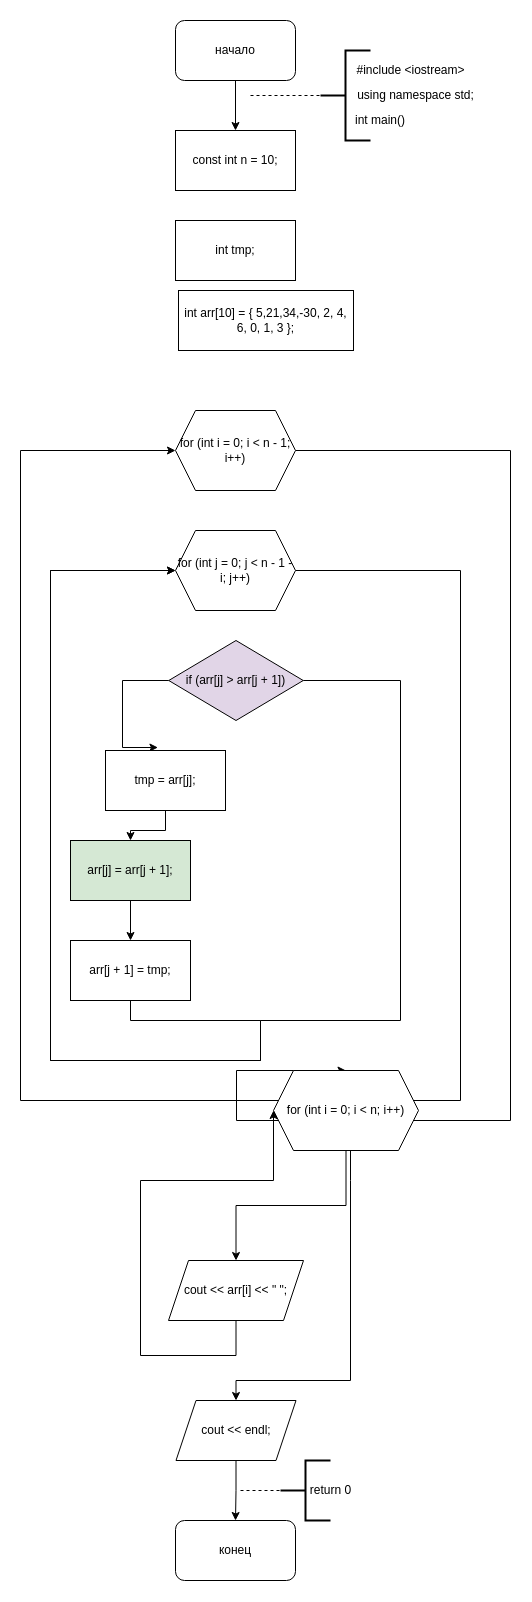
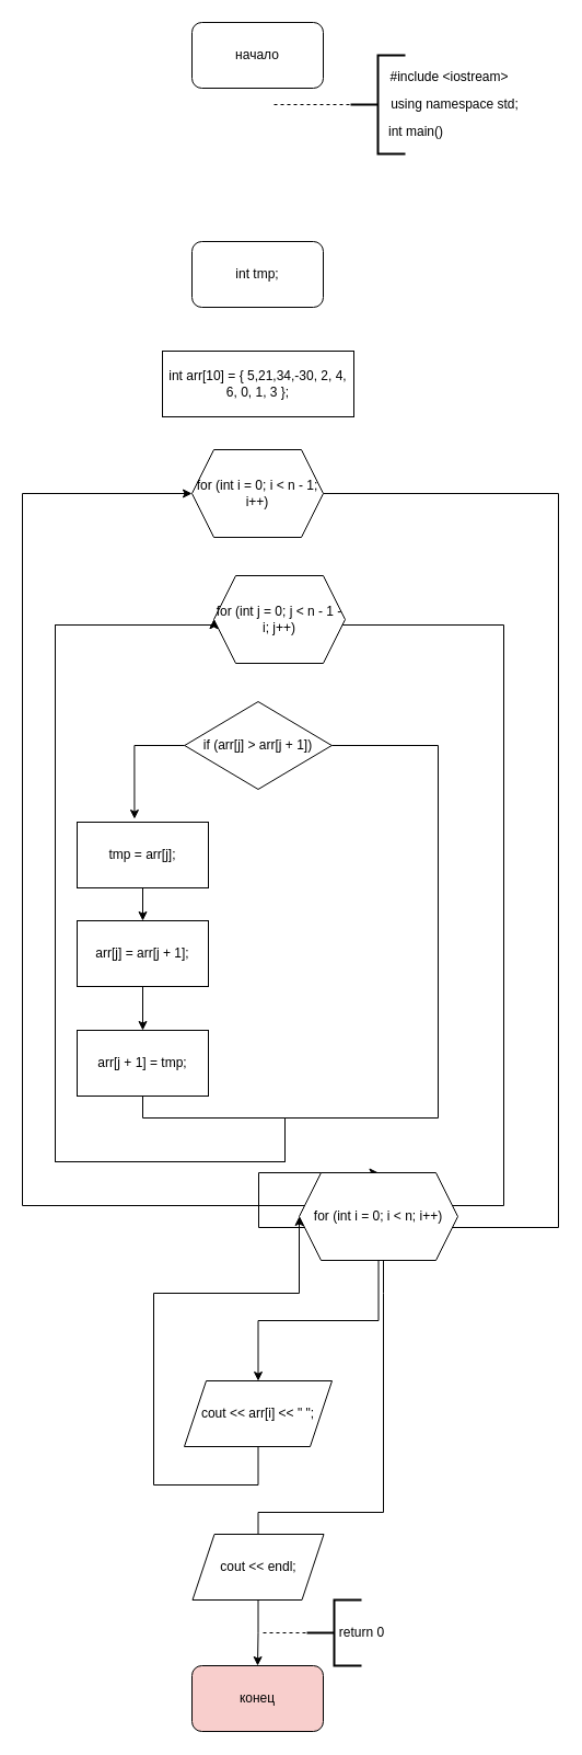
  <mxCell id="0" />
  <mxCell id="1" parent="0" />
- <mxCell id="2" style="edgeStyle=orthogonalEdgeStyle;rounded=0;orthogonalLoop=1;jettySize=auto;html=1;entryX=0.5;entryY=0;entryDx=0;entryDy=0;" edge="1" parent="1" source="3" target="9"><mxGeometry relative="1" as="geometry" /></mxCell>
  <mxCell id="3" value="начало" style="rounded=1;whiteSpace=wrap;html=1;" vertex="1" parent="1"><mxGeometry x="175" y="20" width="120" height="60" as="geometry" /></mxCell>
  <mxCell id="4" value="" style="strokeWidth=2;html=1;shape=mxgraph.flowchart.annotation_2;align=left;labelPosition=right;pointerEvents=1;" vertex="1" parent="1"><mxGeometry x="320" y="50" width="50" height="90" as="geometry" /></mxCell>
  <mxCell id="5" value="#include &amp;lt;iostream&amp;gt;" style="text;html=1;align=center;verticalAlign=middle;resizable=0;points=[];autosize=1;strokeColor=none;fillColor=none;" vertex="1" parent="1"><mxGeometry x="350" y="60" width="120" height="20" as="geometry" /></mxCell>
  <mxCell id="6" value="using namespace std;" style="text;html=1;align=center;verticalAlign=middle;resizable=0;points=[];autosize=1;strokeColor=none;fillColor=none;" vertex="1" parent="1"><mxGeometry x="350" y="85" width="130" height="20" as="geometry" /></mxCell>
  <mxCell id="7" value="int main()" style="text;html=1;strokeColor=none;fillColor=none;align=center;verticalAlign=middle;whiteSpace=wrap;rounded=0;" vertex="1" parent="1"><mxGeometry x="350" y="105" width="60" height="30" as="geometry" /></mxCell>
  <mxCell id="8" value="" style="endArrow=none;dashed=1;html=1;rounded=0;entryX=0;entryY=0.5;entryDx=0;entryDy=0;entryPerimeter=0;" edge="1" parent="1" target="4"><mxGeometry width="50" height="50" relative="1" as="geometry"><mxPoint x="250" y="95" as="sourcePoint" /><mxPoint x="260" y="140" as="targetPoint" /></mxGeometry></mxCell>
- <mxCell id="9" value="const int n = 10;" style="rounded=0;whiteSpace=wrap;html=1;" vertex="1" parent="1"><mxGeometry x="175" y="130" width="120" height="60" as="geometry" /></mxCell>
- <mxCell id="10" value="int tmp;" style="rounded=0;whiteSpace=wrap;html=1;" vertex="1" parent="1"><mxGeometry x="175" y="220" width="120" height="60" as="geometry" /></mxCell>
- <mxCell id="11" value="int arr[10] = { 5,21,34,-30, 2, 4, 6, 0, 1, 3 };" style="rounded=0;whiteSpace=wrap;html=1;" vertex="1" parent="1"><mxGeometry x="178" y="290" width="175" height="60" as="geometry" /></mxCell>
+ <mxCell id="10" value="int tmp;" style="whiteSpace=wrap;html=1;rounded=1;" vertex="1" parent="1"><mxGeometry x="175" y="220" width="120" height="60" as="geometry" /></mxCell>
+ <mxCell id="11" value="int arr[10] = { 5,21,34,-30, 2, 4, 6, 0, 1, 3 };" style="rounded=0;whiteSpace=wrap;html=1;" vertex="1" parent="1"><mxGeometry x="148" y="320" width="175" height="60" as="geometry" /></mxCell>
  <mxCell id="12" style="edgeStyle=orthogonalEdgeStyle;rounded=0;orthogonalLoop=1;jettySize=auto;html=1;entryX=0.5;entryY=0;entryDx=0;entryDy=0;" edge="1" parent="1" source="13" target="27"><mxGeometry relative="1" as="geometry"><Array as="points"><mxPoint x="510" y="450" /><mxPoint x="510" y="1120" /><mxPoint x="236" y="1120" /></Array></mxGeometry></mxCell>
  <mxCell id="13" value="for (int i = 0; i &lt; n - 1; i++)" style="shape=hexagon;perimeter=hexagonPerimeter2;whiteSpace=wrap;html=1;fixedSize=1;" vertex="1" parent="1"><mxGeometry x="175" y="410" width="120" height="80" as="geometry" /></mxCell>
  <mxCell id="14" style="edgeStyle=orthogonalEdgeStyle;rounded=0;orthogonalLoop=1;jettySize=auto;html=1;entryX=0;entryY=0.5;entryDx=0;entryDy=0;" edge="1" parent="1" source="15" target="13"><mxGeometry relative="1" as="geometry"><mxPoint x="10" y="460" as="targetPoint" /><Array as="points"><mxPoint x="460" y="570" /><mxPoint x="460" y="1100" /><mxPoint x="20" y="1100" /><mxPoint x="20" y="450" /></Array></mxGeometry></mxCell>
- <mxCell id="15" value="for (int j = 0; j &lt; n - 1 - i; j++)" style="shape=hexagon;perimeter=hexagonPerimeter2;whiteSpace=wrap;html=1;fixedSize=1;" vertex="1" parent="1"><mxGeometry x="175" y="530" width="120" height="80" as="geometry" /></mxCell>
+ <mxCell id="15" value="for (int j = 0; j &lt; n - 1 - i; j++)" style="shape=hexagon;perimeter=hexagonPerimeter2;whiteSpace=wrap;html=1;fixedSize=1;" vertex="1" parent="1"><mxGeometry x="195" y="525" width="120" height="80" as="geometry" /></mxCell>
  <mxCell id="16" style="edgeStyle=orthogonalEdgeStyle;rounded=0;orthogonalLoop=1;jettySize=auto;html=1;entryX=0.437;entryY=-0.05;entryDx=0;entryDy=0;entryPerimeter=0;" edge="1" parent="1" source="18" target="20"><mxGeometry relative="1" as="geometry"><Array as="points"><mxPoint x="122" y="680" /></Array></mxGeometry></mxCell>
  <mxCell id="17" style="edgeStyle=orthogonalEdgeStyle;rounded=0;orthogonalLoop=1;jettySize=auto;html=1;entryX=0;entryY=0.5;entryDx=0;entryDy=0;" edge="1" parent="1" source="18" target="15"><mxGeometry relative="1" as="geometry"><mxPoint x="10" y="590" as="targetPoint" /><Array as="points"><mxPoint x="400" y="680" /><mxPoint x="400" y="1020" /><mxPoint x="260" y="1020" /><mxPoint x="260" y="1060" /><mxPoint x="50" y="1060" /><mxPoint x="50" y="570" /></Array></mxGeometry></mxCell>
- <mxCell id="18" value="if (arr[j] &gt; arr[j + 1])" style="rhombus;whiteSpace=wrap;html=1;fillColor=#e1d5e7;" vertex="1" parent="1"><mxGeometry x="168.25" y="640" width="134.5" height="80" as="geometry" /></mxCell>
+ <mxCell id="18" value="if (arr[j] &gt; arr[j + 1])" style="rhombus;whiteSpace=wrap;html=1;" vertex="1" parent="1"><mxGeometry x="168.25" y="640" width="134.5" height="80" as="geometry" /></mxCell>
  <mxCell id="19" style="edgeStyle=orthogonalEdgeStyle;rounded=0;orthogonalLoop=1;jettySize=auto;html=1;" edge="1" parent="1" source="20" target="22"><mxGeometry relative="1" as="geometry" /></mxCell>
- <mxCell id="20" value="tmp = arr[j];" style="rounded=0;whiteSpace=wrap;html=1;" vertex="1" parent="1"><mxGeometry x="105" y="750" width="120" height="60" as="geometry" /></mxCell>
+ <mxCell id="20" value="tmp = arr[j];" style="rounded=0;whiteSpace=wrap;html=1;" vertex="1" parent="1"><mxGeometry x="70" y="750" width="120" height="60" as="geometry" /></mxCell>
  <mxCell id="21" style="edgeStyle=orthogonalEdgeStyle;rounded=0;orthogonalLoop=1;jettySize=auto;html=1;entryX=0.5;entryY=0;entryDx=0;entryDy=0;" edge="1" parent="1" source="22" target="24"><mxGeometry relative="1" as="geometry" /></mxCell>
- <mxCell id="22" value="arr[j] = arr[j + 1];" style="rounded=0;whiteSpace=wrap;html=1;fillColor=#d5e8d4;" vertex="1" parent="1"><mxGeometry x="70" y="840" width="120" height="60" as="geometry" /></mxCell>
+ <mxCell id="22" value="arr[j] = arr[j + 1];" style="rounded=0;whiteSpace=wrap;html=1;" vertex="1" parent="1"><mxGeometry x="70" y="840" width="120" height="60" as="geometry" /></mxCell>
  <mxCell id="23" style="edgeStyle=orthogonalEdgeStyle;rounded=0;orthogonalLoop=1;jettySize=auto;html=1;entryX=0;entryY=0.5;entryDx=0;entryDy=0;" edge="1" parent="1" source="24" target="15"><mxGeometry relative="1" as="geometry"><mxPoint x="50" y="1060" as="targetPoint" /><Array as="points"><mxPoint x="130" y="1020" /><mxPoint x="260" y="1020" /><mxPoint x="260" y="1060" /><mxPoint x="50" y="1060" /><mxPoint x="50" y="570" /></Array></mxGeometry></mxCell>
  <mxCell id="24" value="arr[j + 1] = tmp;" style="rounded=0;whiteSpace=wrap;html=1;" vertex="1" parent="1"><mxGeometry x="70" y="940" width="120" height="60" as="geometry" /></mxCell>
  <mxCell id="25" style="edgeStyle=orthogonalEdgeStyle;rounded=0;orthogonalLoop=1;jettySize=auto;html=1;entryX=0.5;entryY=0;entryDx=0;entryDy=0;" edge="1" parent="1" source="27" target="29"><mxGeometry relative="1" as="geometry" /></mxCell>
- <mxCell id="26" style="edgeStyle=orthogonalEdgeStyle;rounded=0;orthogonalLoop=1;jettySize=auto;html=1;entryX=0.5;entryY=0;entryDx=0;entryDy=0;" edge="1" parent="1" source="27" target="31"><mxGeometry relative="1" as="geometry"><Array as="points"><mxPoint x="350" y="1180" /><mxPoint x="350" y="1380" /><mxPoint x="236" y="1380" /></Array></mxGeometry></mxCell>
+ <mxCell id="26" style="edgeStyle=orthogonalEdgeStyle;rounded=0;orthogonalLoop=1;jettySize=auto;html=1;entryX=0.5;entryY=0;entryDx=0;entryDy=0;endArrow=none;" edge="1" parent="1" source="27" target="31"><mxGeometry relative="1" as="geometry"><Array as="points"><mxPoint x="350" y="1180" /><mxPoint x="350" y="1380" /><mxPoint x="236" y="1380" /></Array></mxGeometry></mxCell>
  <mxCell id="27" value="for (int i = 0; i &lt; n; i++)" style="shape=hexagon;perimeter=hexagonPerimeter2;whiteSpace=wrap;html=1;fixedSize=1;" vertex="1" parent="1"><mxGeometry x="273" y="1070" width="145" height="80" as="geometry" /></mxCell>
  <mxCell id="28" style="edgeStyle=orthogonalEdgeStyle;rounded=0;orthogonalLoop=1;jettySize=auto;html=1;entryX=0;entryY=0.5;entryDx=0;entryDy=0;" edge="1" parent="1" source="29" target="27"><mxGeometry relative="1" as="geometry"><mxPoint x="180" y="1390" as="targetPoint" /><Array as="points"><mxPoint x="236" y="1355" /><mxPoint x="140" y="1355" /><mxPoint x="140" y="1180" /></Array></mxGeometry></mxCell>
  <mxCell id="29" value="cout &lt;&lt; arr[i] &lt;&lt; &quot; &quot;;" style="shape=parallelogram;perimeter=parallelogramPerimeter;whiteSpace=wrap;html=1;fixedSize=1;" vertex="1" parent="1"><mxGeometry x="168" y="1260" width="135" height="60" as="geometry" /></mxCell>
  <mxCell id="30" style="edgeStyle=orthogonalEdgeStyle;rounded=0;orthogonalLoop=1;jettySize=auto;html=1;entryX=0.5;entryY=0;entryDx=0;entryDy=0;" edge="1" parent="1" source="31" target="32"><mxGeometry relative="1" as="geometry" /></mxCell>
  <mxCell id="31" value="cout &lt;&lt; endl;" style="shape=parallelogram;perimeter=parallelogramPerimeter;whiteSpace=wrap;html=1;fixedSize=1;" vertex="1" parent="1"><mxGeometry x="175.5" y="1400" width="120" height="60" as="geometry" /></mxCell>
- <mxCell id="32" value="конец" style="rounded=1;whiteSpace=wrap;html=1;" vertex="1" parent="1"><mxGeometry x="175" y="1520" width="120" height="60" as="geometry" /></mxCell>
+ <mxCell id="32" value="конец" style="rounded=1;whiteSpace=wrap;html=1;fillColor=#f8cecc;" vertex="1" parent="1"><mxGeometry x="175" y="1520" width="120" height="60" as="geometry" /></mxCell>
  <mxCell id="33" value="return 0" style="text;html=1;align=center;verticalAlign=middle;resizable=0;points=[];autosize=1;strokeColor=none;fillColor=none;" vertex="1" parent="1"><mxGeometry x="300" y="1480" width="60" height="20" as="geometry" /></mxCell>
  <mxCell id="34" value="" style="strokeWidth=2;html=1;shape=mxgraph.flowchart.annotation_2;align=left;labelPosition=right;pointerEvents=1;" vertex="1" parent="1"><mxGeometry x="280" y="1460" width="50" height="60" as="geometry" /></mxCell>
  <mxCell id="35" value="" style="endArrow=none;dashed=1;html=1;rounded=0;entryX=0;entryY=0.5;entryDx=0;entryDy=0;entryPerimeter=0;" edge="1" parent="1" target="34"><mxGeometry width="50" height="50" relative="1" as="geometry"><mxPoint x="240" y="1490" as="sourcePoint" /><mxPoint x="280" y="1470" as="targetPoint" /></mxGeometry></mxCell>
